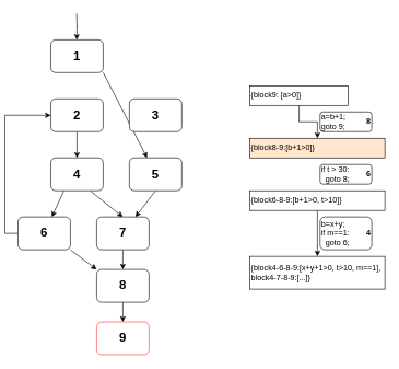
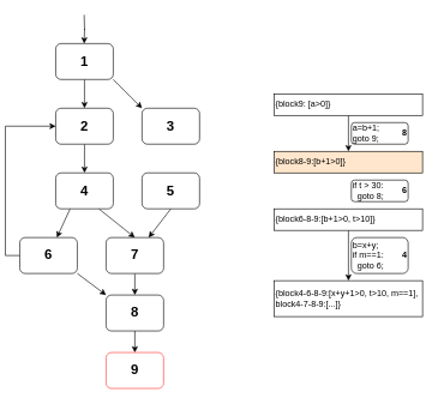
  <mxCell id="0" />
  <mxCell id="1" parent="0" />
  <mxCell id="2" value="" style="rounded=1;whiteSpace=wrap;html=1;" vertex="1" parent="1"><mxGeometry x="481" y="330" width="79" height="50" as="geometry" /></mxCell>
  <mxCell id="3" value="" style="rounded=1;whiteSpace=wrap;html=1;" vertex="1" parent="1"><mxGeometry x="481" y="250" width="79" height="30" as="geometry" /></mxCell>
  <mxCell id="4" value="" style="rounded=1;whiteSpace=wrap;html=1;" vertex="1" parent="1"><mxGeometry x="481" y="170" width="79" height="30" as="geometry" /></mxCell>
- <mxCell id="6" style="rounded=0;orthogonalLoop=1;jettySize=auto;html=1;exitX=1;exitY=1;exitDx=0;exitDy=0;fontStyle=1;fontSize=19;strokeColor=#000000;" edge="1" parent="1" source="7" target="18"><mxGeometry relative="1" as="geometry" /></mxCell>
+ <mxCell id="5" style="edgeStyle=orthogonalEdgeStyle;rounded=0;orthogonalLoop=1;jettySize=auto;html=1;exitX=0.5;exitY=1;exitDx=0;exitDy=0;strokeColor=#000000;fontStyle=1;fontSize=19;" edge="1" parent="1" source="7" target="9"><mxGeometry relative="1" as="geometry" /></mxCell>
+ <mxCell id="6" style="rounded=0;orthogonalLoop=1;jettySize=auto;html=1;exitX=1;exitY=1;exitDx=0;exitDy=0;entryX=0;entryY=0;entryDx=0;entryDy=0;fontStyle=1;fontSize=19;strokeColor=#000000;" edge="1" parent="1" source="7" target="16"><mxGeometry relative="1" as="geometry" /></mxCell>
  <mxCell id="7" value="1" style="rounded=1;whiteSpace=wrap;html=1;fontStyle=1;fontSize=19;strokeColor=#000000;" vertex="1" parent="1"><mxGeometry x="70" y="60" width="80" height="50" as="geometry" /></mxCell>
  <mxCell id="8" style="edgeStyle=orthogonalEdgeStyle;rounded=0;orthogonalLoop=1;jettySize=auto;html=1;exitX=0.5;exitY=1;exitDx=0;exitDy=0;entryX=0.5;entryY=0;entryDx=0;entryDy=0;strokeColor=#000000;fontStyle=1;fontSize=19;" edge="1" parent="1" source="9" target="12"><mxGeometry relative="1" as="geometry" /></mxCell>
  <mxCell id="9" value="2" style="rounded=1;whiteSpace=wrap;html=1;fontStyle=1;fontSize=19;strokeColor=#000000;" vertex="1" parent="1"><mxGeometry x="70" y="150" width="80" height="50" as="geometry" /></mxCell>
  <mxCell id="10" style="rounded=0;orthogonalLoop=1;jettySize=auto;html=1;exitX=0.25;exitY=1;exitDx=0;exitDy=0;strokeColor=#000000;fontStyle=1;fontSize=19;" edge="1" parent="1" source="12" target="15"><mxGeometry relative="1" as="geometry" /></mxCell>
  <mxCell id="11" style="rounded=0;orthogonalLoop=1;jettySize=auto;html=1;exitX=0.75;exitY=1;exitDx=0;exitDy=0;entryX=0.5;entryY=0;entryDx=0;entryDy=0;strokeColor=#000000;fontStyle=1;fontSize=19;" edge="1" parent="1" source="12" target="20"><mxGeometry relative="1" as="geometry" /></mxCell>
  <mxCell id="12" value="4" style="rounded=1;whiteSpace=wrap;html=1;fontStyle=1;fontSize=19;strokeColor=#000000;" vertex="1" parent="1"><mxGeometry x="70" y="240" width="80" height="50" as="geometry" /></mxCell>
  <mxCell id="13" style="edgeStyle=orthogonalEdgeStyle;rounded=0;orthogonalLoop=1;jettySize=auto;html=1;exitX=0;exitY=0.5;exitDx=0;exitDy=0;entryX=0;entryY=0.5;entryDx=0;entryDy=0;strokeColor=#000000;fontStyle=1;fontSize=19;" edge="1" parent="1" source="15" target="9"><mxGeometry relative="1" as="geometry" /></mxCell>
  <mxCell id="14" style="rounded=0;orthogonalLoop=1;jettySize=auto;html=1;exitX=1;exitY=1;exitDx=0;exitDy=0;entryX=0;entryY=0;entryDx=0;entryDy=0;strokeColor=#000000;" edge="1" parent="1" source="15" target="22"><mxGeometry relative="1" as="geometry" /></mxCell>
  <mxCell id="15" value="6" style="rounded=1;whiteSpace=wrap;html=1;fontStyle=1;fontSize=19;strokeColor=#000000;" vertex="1" parent="1"><mxGeometry x="20" y="330" width="80" height="50" as="geometry" /></mxCell>
  <mxCell id="16" value="3" style="rounded=1;whiteSpace=wrap;html=1;fontStyle=1;fontSize=19;strokeColor=#000000;" vertex="1" parent="1"><mxGeometry x="190" y="150" width="80" height="50" as="geometry" /></mxCell>
  <mxCell id="17" style="rounded=0;orthogonalLoop=1;jettySize=auto;html=1;exitX=0.5;exitY=1;exitDx=0;exitDy=0;fontStyle=1;fontSize=19;strokeColor=#000000;" edge="1" parent="1" source="18" target="20"><mxGeometry relative="1" as="geometry" /></mxCell>
  <mxCell id="18" value="5" style="rounded=1;whiteSpace=wrap;html=1;fontStyle=1;fontSize=19;strokeColor=#000000;" vertex="1" parent="1"><mxGeometry x="190" y="240" width="80" height="50" as="geometry" /></mxCell>
  <mxCell id="19" style="edgeStyle=orthogonalEdgeStyle;rounded=0;orthogonalLoop=1;jettySize=auto;html=1;exitX=0.5;exitY=1;exitDx=0;exitDy=0;entryX=0.5;entryY=0;entryDx=0;entryDy=0;strokeColor=#000000;fontStyle=1;fontSize=19;" edge="1" parent="1" source="20" target="22"><mxGeometry relative="1" as="geometry" /></mxCell>
  <mxCell id="20" value="7" style="rounded=1;whiteSpace=wrap;html=1;fontStyle=1;fontSize=19;strokeColor=#000000;" vertex="1" parent="1"><mxGeometry x="140" y="330" width="80" height="50" as="geometry" /></mxCell>
  <mxCell id="21" style="edgeStyle=orthogonalEdgeStyle;rounded=0;orthogonalLoop=1;jettySize=auto;html=1;exitX=0.5;exitY=1;exitDx=0;exitDy=0;entryX=0.5;entryY=0;entryDx=0;entryDy=0;fontStyle=1;fontSize=19;strokeColor=#000000;" edge="1" parent="1" source="22" target="23"><mxGeometry relative="1" as="geometry" /></mxCell>
  <mxCell id="22" value="8" style="rounded=1;whiteSpace=wrap;html=1;fontStyle=1;fontSize=19;strokeColor=#000000;" vertex="1" parent="1"><mxGeometry x="140" y="410" width="80" height="50" as="geometry" /></mxCell>
  <mxCell id="23" value="9" style="rounded=1;whiteSpace=wrap;html=1;strokeColor=#FF3333;fontStyle=1;fontSize=19;" vertex="1" parent="1"><mxGeometry x="140" y="490" width="80" height="50" as="geometry" /></mxCell>
  <mxCell id="24" style="edgeStyle=orthogonalEdgeStyle;rounded=0;orthogonalLoop=1;jettySize=auto;html=1;exitX=0.5;exitY=1;exitDx=0;exitDy=0;entryX=0.5;entryY=0;entryDx=0;entryDy=0;fontStyle=1;fontSize=19;strokeColor=#000000;" edge="1" parent="1"><mxGeometry relative="1" as="geometry"><mxPoint x="109.58" y="20" as="sourcePoint" /><mxPoint x="109.58" y="60" as="targetPoint" /></mxGeometry></mxCell>
  <mxCell id="25" value="" style="edgeStyle=orthogonalEdgeStyle;rounded=0;orthogonalLoop=1;jettySize=auto;html=1;" edge="1" parent="1" source="26" target="27"><mxGeometry relative="1" as="geometry" /></mxCell>
- <mxCell id="26" value="&lt;div&gt;&lt;span style=&quot;background-color: transparent; color: light-dark(rgb(0, 0, 0), rgb(255, 255, 255));&quot;&gt;{block9: [a&amp;gt;0]}&lt;/span&gt;&lt;/div&gt;" style="rounded=0;whiteSpace=wrap;html=1;align=left;" vertex="1" parent="1"><mxGeometry x="374" y="130" width="150" height="30" as="geometry" /></mxCell>
+ <mxCell id="26" value="&lt;div&gt;&lt;span style=&quot;background-color: transparent; color: light-dark(rgb(0, 0, 0), rgb(255, 255, 255));&quot;&gt;{block9: [a&amp;gt;0]}&lt;/span&gt;&lt;/div&gt;" style="rounded=0;whiteSpace=wrap;html=1;align=left;" vertex="1" parent="1"><mxGeometry x="374" y="130" width="206" height="30" as="geometry" /></mxCell>
  <mxCell id="27" value="&lt;div&gt;&lt;span style=&quot;background-color: transparent; color: light-dark(rgb(0, 0, 0), rgb(255, 255, 255));&quot;&gt;{&lt;/span&gt;&lt;span style=&quot;background-color: transparent; color: light-dark(rgb(0, 0, 0), rgb(255, 255, 255));&quot;&gt;block8-9:&lt;/span&gt;&lt;span style=&quot;background-color: transparent; color: light-dark(rgb(0, 0, 0), rgb(255, 255, 255));&quot;&gt;[b+1&amp;gt;0]}&lt;/span&gt;&lt;/div&gt;" style="rounded=0;whiteSpace=wrap;html=1;align=left;fillColor=#ffe6cc;" vertex="1" parent="1"><mxGeometry x="374" y="210" width="206" height="30" as="geometry" /></mxCell>
  <mxCell id="28" value="" style="edgeStyle=orthogonalEdgeStyle;rounded=0;orthogonalLoop=1;jettySize=auto;html=1;" edge="1" parent="1" source="29" target="30"><mxGeometry relative="1" as="geometry" /></mxCell>
  <mxCell id="29" value="&lt;div&gt;&lt;span style=&quot;background-color: transparent; color: light-dark(rgb(0, 0, 0), rgb(255, 255, 255));&quot;&gt;{&lt;/span&gt;&lt;span style=&quot;background-color: transparent; color: light-dark(rgb(0, 0, 0), rgb(255, 255, 255));&quot;&gt;block6-8-9:&lt;/span&gt;&lt;span style=&quot;background-color: transparent; color: light-dark(rgb(0, 0, 0), rgb(255, 255, 255));&quot;&gt;[b+1&amp;gt;0, t&amp;gt;10]}&lt;/span&gt;&lt;/div&gt;" style="rounded=0;whiteSpace=wrap;html=1;align=left;" vertex="1" parent="1"><mxGeometry x="374" y="290" width="206" height="30" as="geometry" /></mxCell>
  <mxCell id="30" value="&lt;div&gt;&lt;span style=&quot;background-color: transparent; color: light-dark(rgb(0, 0, 0), rgb(255, 255, 255));&quot;&gt;{&lt;/span&gt;&lt;span style=&quot;background-color: transparent; color: light-dark(rgb(0, 0, 0), rgb(255, 255, 255));&quot;&gt;block4-6-8-9:&lt;/span&gt;&lt;span style=&quot;background-color: transparent; color: light-dark(rgb(0, 0, 0), rgb(255, 255, 255));&quot;&gt;[x+y+1&amp;gt;0, t&amp;gt;10, m==1],&lt;/span&gt;&lt;/div&gt;&lt;div&gt;&lt;span style=&quot;background-color: transparent; color: light-dark(rgb(0, 0, 0), rgb(255, 255, 255));&quot;&gt;block4-7-8-9:[...]}&lt;/span&gt;&lt;/div&gt;" style="rounded=0;whiteSpace=wrap;html=1;align=left;" vertex="1" parent="1"><mxGeometry x="374" y="390" width="206" height="50" as="geometry" /></mxCell>
  <mxCell id="31" value="a=b+1;&lt;div&gt;goto 9;&lt;/div&gt;" style="text;html=1;align=left;verticalAlign=middle;whiteSpace=wrap;rounded=0;" vertex="1" parent="1"><mxGeometry x="481" y="170" width="60" height="30" as="geometry" /></mxCell>
  <mxCell id="32" value="if t &amp;gt; 30:&lt;div&gt;&amp;nbsp; goto 8;&lt;/div&gt;" style="text;html=1;align=left;verticalAlign=middle;whiteSpace=wrap;rounded=0;" vertex="1" parent="1"><mxGeometry x="481" y="250" width="60" height="30" as="geometry" /></mxCell>
  <mxCell id="33" value="&lt;div&gt;b=x+y;&lt;/div&gt;if m==1:&lt;div&gt;&amp;nbsp; goto 6;&lt;/div&gt;" style="text;html=1;align=left;verticalAlign=middle;whiteSpace=wrap;rounded=0;" vertex="1" parent="1"><mxGeometry x="481" y="340" width="60" height="30" as="geometry" /></mxCell>
  <mxCell id="34" value="8" style="text;html=1;align=left;verticalAlign=middle;whiteSpace=wrap;rounded=0;fontStyle=1" vertex="1" parent="1"><mxGeometry x="550" y="170" width="10" height="30" as="geometry" /></mxCell>
  <mxCell id="35" value="6" style="text;html=1;align=left;verticalAlign=middle;whiteSpace=wrap;rounded=0;fontStyle=1" vertex="1" parent="1"><mxGeometry x="550" y="250" width="10" height="30" as="geometry" /></mxCell>
  <mxCell id="36" value="4" style="text;html=1;align=left;verticalAlign=middle;whiteSpace=wrap;rounded=0;fontStyle=1" vertex="1" parent="1"><mxGeometry x="550" y="340" width="10" height="30" as="geometry" /></mxCell>
